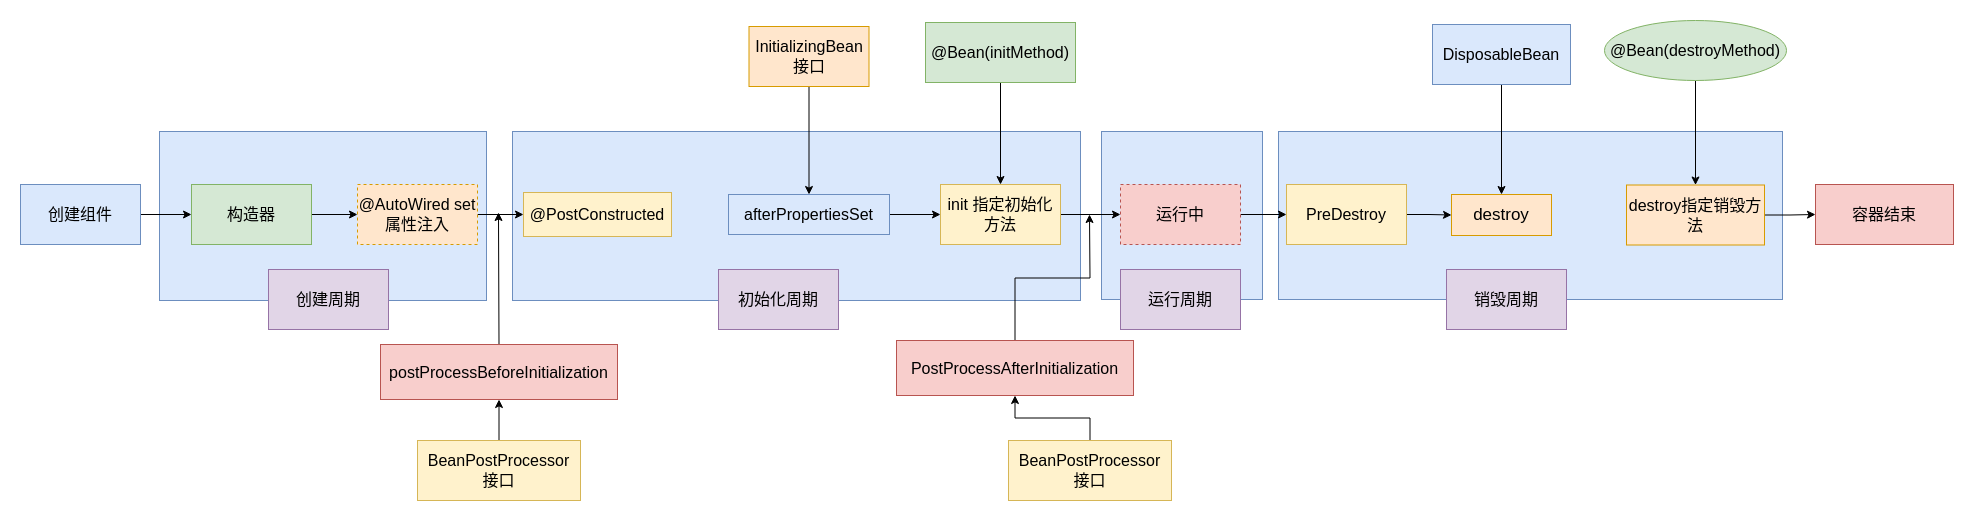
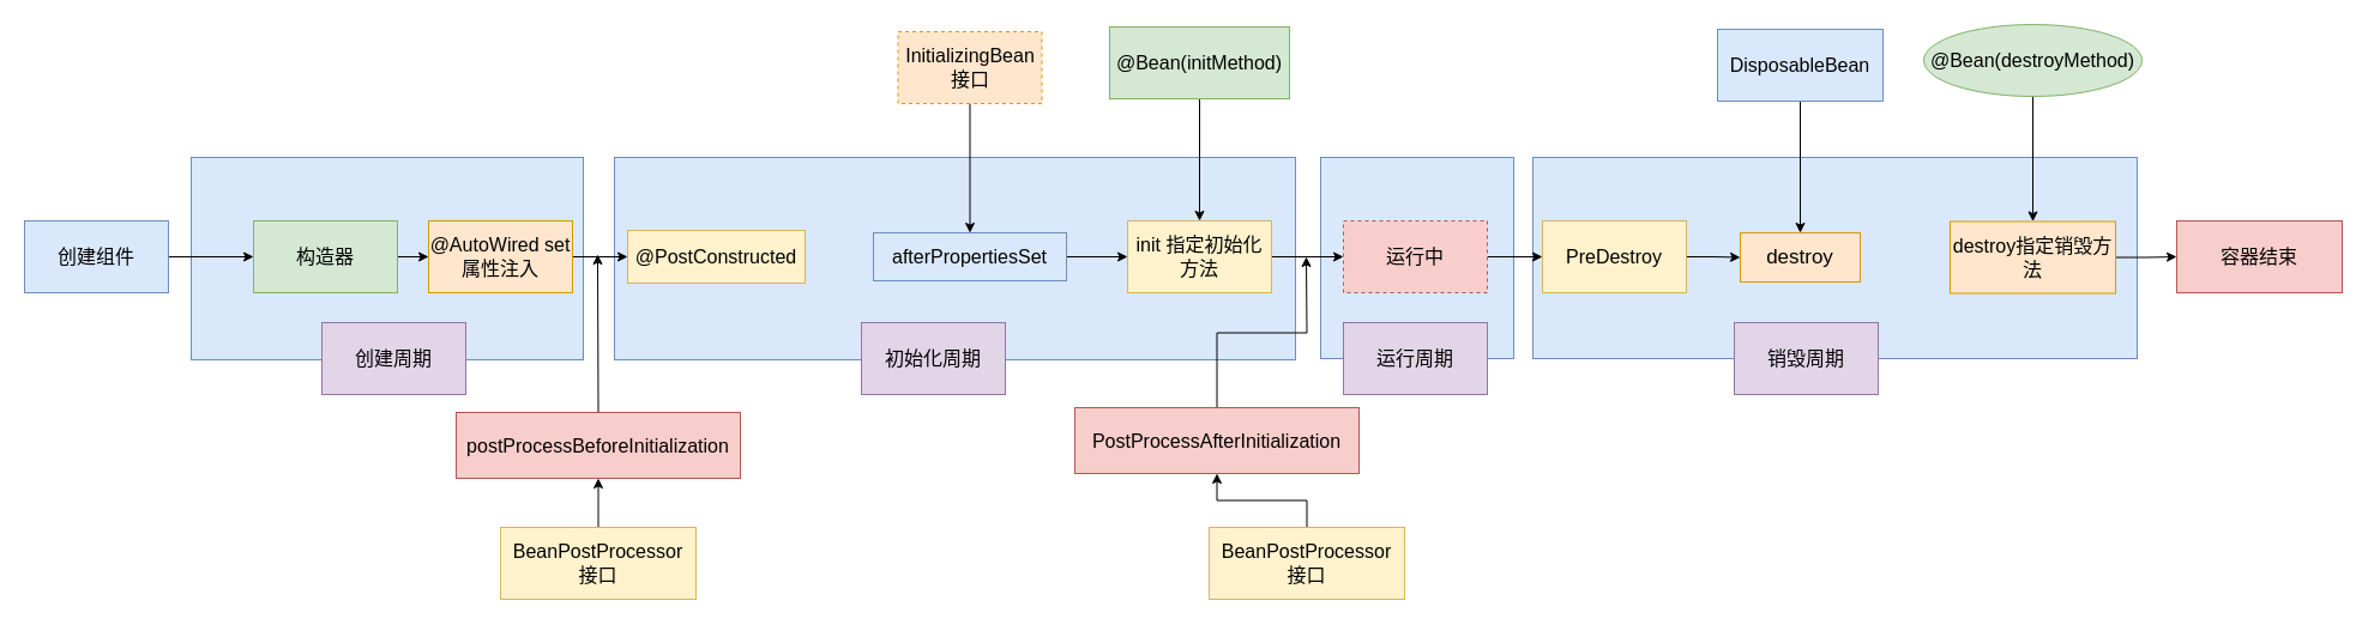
  <mxCell id="0" />
  <mxCell id="1" parent="0" />
  <mxCell id="2" value="" style="rounded=0;whiteSpace=wrap;html=1;fillColor=#dae8fc;strokeColor=#6c8ebf;" vertex="1" parent="1"><mxGeometry x="1278" y="131" width="504" height="168" as="geometry" /></mxCell>
  <mxCell id="3" value="" style="rounded=0;whiteSpace=wrap;html=1;fillColor=#dae8fc;strokeColor=#6c8ebf;" vertex="1" parent="1"><mxGeometry x="1101" y="131" width="161" height="168" as="geometry" /></mxCell>
  <mxCell id="4" value="" style="rounded=0;whiteSpace=wrap;html=1;fillColor=#dae8fc;strokeColor=#6c8ebf;" vertex="1" parent="1"><mxGeometry x="512" y="131" width="568" height="169" as="geometry" /></mxCell>
  <mxCell id="5" value="" style="rounded=0;whiteSpace=wrap;html=1;fillColor=#dae8fc;strokeColor=#6c8ebf;" vertex="1" parent="1"><mxGeometry x="159" y="131" width="327" height="169" as="geometry" /></mxCell>
  <mxCell id="6" style="edgeStyle=orthogonalEdgeStyle;rounded=0;orthogonalLoop=1;jettySize=auto;html=1;exitX=1;exitY=0.5;exitDx=0;exitDy=0;" edge="1" parent="1" source="7" target="9"><mxGeometry relative="1" as="geometry" /></mxCell>
  <mxCell id="7" value="创建组件" style="rounded=0;whiteSpace=wrap;html=1;fillColor=#dae8fc;labelBorderColor=none;labelBackgroundColor=none;fontSize=16;verticalAlign=middle;textShadow=0;strokeColor=#6c8ebf;" vertex="1" parent="1"><mxGeometry x="20" y="184" width="120" height="60" as="geometry" /></mxCell>
  <mxCell id="8" style="edgeStyle=orthogonalEdgeStyle;rounded=0;orthogonalLoop=1;jettySize=auto;html=1;exitX=1;exitY=0.5;exitDx=0;exitDy=0;" edge="1" parent="1" source="9" target="11"><mxGeometry relative="1" as="geometry" /></mxCell>
- <mxCell id="9" value="构造器" style="rounded=0;whiteSpace=wrap;html=1;fillColor=#d5e8d4;labelBorderColor=none;labelBackgroundColor=none;fontSize=16;verticalAlign=middle;strokeColor=#82b366;" vertex="1" parent="1"><mxGeometry x="191" y="184" width="120" height="60" as="geometry" /></mxCell>
+ <mxCell id="9" value="构造器" style="rounded=0;whiteSpace=wrap;html=1;fillColor=#d5e8d4;labelBorderColor=none;labelBackgroundColor=none;fontSize=16;verticalAlign=middle;strokeColor=#82b366;" vertex="1" parent="1"><mxGeometry x="211" y="184" width="120" height="60" as="geometry" /></mxCell>
  <mxCell id="10" style="edgeStyle=orthogonalEdgeStyle;rounded=0;orthogonalLoop=1;jettySize=auto;html=1;exitX=1;exitY=0.5;exitDx=0;exitDy=0;" edge="1" parent="1" source="11" target="12"><mxGeometry relative="1" as="geometry" /></mxCell>
- <mxCell id="11" value="@AutoWired set 属性注入" style="rounded=0;whiteSpace=wrap;html=1;fillColor=#ffe6cc;labelBorderColor=none;labelBackgroundColor=none;fontSize=16;verticalAlign=middle;strokeColor=#d79b00;dashed=1;" vertex="1" parent="1"><mxGeometry x="357" y="184" width="120" height="60" as="geometry" /></mxCell>
+ <mxCell id="11" value="@AutoWired set 属性注入" style="rounded=0;whiteSpace=wrap;html=1;fillColor=#ffe6cc;labelBorderColor=none;labelBackgroundColor=none;fontSize=16;verticalAlign=middle;strokeColor=#d79b00;" vertex="1" parent="1"><mxGeometry x="357" y="184" width="120" height="60" as="geometry" /></mxCell>
  <mxCell id="12" value="@PostConstructed" style="rounded=0;whiteSpace=wrap;html=1;fillColor=#fff2cc;labelBorderColor=none;labelBackgroundColor=none;fontSize=16;verticalAlign=middle;strokeColor=#d6b656;" vertex="1" parent="1"><mxGeometry x="523" y="192" width="148" height="44" as="geometry" /></mxCell>
  <mxCell id="13" style="edgeStyle=orthogonalEdgeStyle;rounded=0;orthogonalLoop=1;jettySize=auto;html=1;exitX=1;exitY=0.5;exitDx=0;exitDy=0;entryX=0;entryY=0.5;entryDx=0;entryDy=0;" edge="1" parent="1" source="14" target="24"><mxGeometry relative="1" as="geometry" /></mxCell>
  <mxCell id="14" value="afterPropertiesSet" style="rounded=0;whiteSpace=wrap;fillColor=#dae8fc;labelBorderColor=none;labelBackgroundColor=none;fontSize=16;verticalAlign=middle;strokeColor=#6c8ebf;" vertex="1" parent="1"><mxGeometry x="728" y="194" width="161" height="40" as="geometry" /></mxCell>
  <mxCell id="15" style="edgeStyle=orthogonalEdgeStyle;rounded=0;orthogonalLoop=1;jettySize=auto;html=1;exitX=0.5;exitY=1;exitDx=0;exitDy=0;" edge="1" parent="1" source="16" target="14"><mxGeometry relative="1" as="geometry" /></mxCell>
- <mxCell id="16" value="InitializingBean&#10;接口" style="rounded=0;whiteSpace=wrap;fillColor=#ffe6cc;labelBorderColor=none;labelBackgroundColor=none;fontSize=16;verticalAlign=middle;strokeColor=#d79b00;" vertex="1" parent="1"><mxGeometry x="748.5" y="26" width="120" height="60" as="geometry" /></mxCell>
+ <mxCell id="16" value="InitializingBean&#10;接口" style="rounded=0;whiteSpace=wrap;fillColor=#ffe6cc;labelBorderColor=none;labelBackgroundColor=none;fontSize=16;verticalAlign=middle;strokeColor=#d79b00;dashed=1;" vertex="1" parent="1"><mxGeometry x="748.5" y="26" width="120" height="60" as="geometry" /></mxCell>
  <mxCell id="17" style="edgeStyle=orthogonalEdgeStyle;rounded=0;orthogonalLoop=1;jettySize=auto;html=1;exitX=0.5;exitY=0;exitDx=0;exitDy=0;" edge="1" parent="1" source="18"><mxGeometry relative="1" as="geometry"><mxPoint x="498" y="212" as="targetPoint" /></mxGeometry></mxCell>
  <mxCell id="18" value="postProcessBeforeInitialization" style="rounded=0;whiteSpace=wrap;fillColor=#f8cecc;labelBorderColor=none;labelBackgroundColor=none;fontSize=16;verticalAlign=middle;strokeColor=#b85450;" vertex="1" parent="1"><mxGeometry x="380" y="344" width="237" height="55" as="geometry" /></mxCell>
  <mxCell id="19" style="edgeStyle=orthogonalEdgeStyle;rounded=0;orthogonalLoop=1;jettySize=auto;html=1;exitX=0.5;exitY=0;exitDx=0;exitDy=0;" edge="1" parent="1" source="20"><mxGeometry relative="1" as="geometry"><mxPoint x="1089" y="214" as="targetPoint" /></mxGeometry></mxCell>
  <mxCell id="20" value="PostProcessAfterInitialization" style="rounded=0;whiteSpace=wrap;fillColor=#f8cecc;labelBorderColor=none;labelBackgroundColor=none;fontSize=16;verticalAlign=middle;strokeColor=#b85450;" vertex="1" parent="1"><mxGeometry x="896" y="340" width="237" height="55" as="geometry" /></mxCell>
  <mxCell id="21" style="edgeStyle=orthogonalEdgeStyle;rounded=0;orthogonalLoop=1;jettySize=auto;html=1;exitX=0.5;exitY=0;exitDx=0;exitDy=0;entryX=0.5;entryY=1;entryDx=0;entryDy=0;" edge="1" parent="1" source="22" target="18"><mxGeometry relative="1" as="geometry" /></mxCell>
  <mxCell id="22" value="BeanPostProcessor&#10;接口" style="rounded=0;whiteSpace=wrap;fillColor=#fff2cc;labelBorderColor=none;labelBackgroundColor=none;fontSize=16;verticalAlign=middle;strokeColor=#d6b656;" vertex="1" parent="1"><mxGeometry x="417" y="440" width="163" height="60" as="geometry" /></mxCell>
  <mxCell id="23" style="edgeStyle=orthogonalEdgeStyle;rounded=0;orthogonalLoop=1;jettySize=auto;html=1;exitX=1;exitY=0.5;exitDx=0;exitDy=0;" edge="1" parent="1" source="24" target="26"><mxGeometry relative="1" as="geometry" /></mxCell>
  <mxCell id="24" value="init 指定初始化方法" style="rounded=0;whiteSpace=wrap;html=1;fillColor=#fff2cc;labelBorderColor=none;labelBackgroundColor=none;fontSize=16;verticalAlign=middle;strokeColor=#d6b656;" vertex="1" parent="1"><mxGeometry x="940" y="184" width="120" height="60" as="geometry" /></mxCell>
  <mxCell id="25" style="edgeStyle=orthogonalEdgeStyle;rounded=0;orthogonalLoop=1;jettySize=auto;html=1;exitX=1;exitY=0.5;exitDx=0;exitDy=0;" edge="1" parent="1" source="26" target="28"><mxGeometry relative="1" as="geometry" /></mxCell>
  <mxCell id="26" value="运行中" style="rounded=0;whiteSpace=wrap;html=1;fillColor=#f8cecc;labelBorderColor=none;labelBackgroundColor=none;fontSize=16;verticalAlign=middle;strokeColor=#b85450;dashed=1;" vertex="1" parent="1"><mxGeometry x="1120" y="184" width="120" height="60" as="geometry" /></mxCell>
  <mxCell id="27" style="edgeStyle=orthogonalEdgeStyle;rounded=0;orthogonalLoop=1;jettySize=auto;html=1;exitX=1;exitY=0.5;exitDx=0;exitDy=0;" edge="1" parent="1" source="28" target="31"><mxGeometry relative="1" as="geometry" /></mxCell>
  <mxCell id="28" value="PreDestroy" style="rounded=0;whiteSpace=wrap;fillColor=#fff2cc;labelBorderColor=none;labelBackgroundColor=none;fontSize=16;verticalAlign=middle;strokeColor=#d6b656;" vertex="1" parent="1"><mxGeometry x="1286" y="184" width="120" height="60" as="geometry" /></mxCell>
  <mxCell id="29" style="edgeStyle=orthogonalEdgeStyle;rounded=0;orthogonalLoop=1;jettySize=auto;html=1;exitX=0.5;exitY=1;exitDx=0;exitDy=0;" edge="1" parent="1" source="30" target="31"><mxGeometry relative="1" as="geometry" /></mxCell>
  <mxCell id="30" value="DisposableBean" style="rounded=0;whiteSpace=wrap;fillColor=#dae8fc;labelBorderColor=none;labelBackgroundColor=none;fontSize=16;verticalAlign=middle;strokeColor=#6c8ebf;" vertex="1" parent="1"><mxGeometry x="1432" y="24" width="138" height="60" as="geometry" /></mxCell>
  <mxCell id="31" value="destroy" style="rounded=0;whiteSpace=wrap;fillColor=#ffe6cc;labelBorderColor=none;labelBackgroundColor=none;fontSize=17;verticalAlign=middle;strokeColor=#d79b00;" vertex="1" parent="1"><mxGeometry x="1451" y="194" width="100" height="41" as="geometry" /></mxCell>
  <mxCell id="32" style="edgeStyle=orthogonalEdgeStyle;rounded=0;orthogonalLoop=1;jettySize=auto;html=1;exitX=1;exitY=0.5;exitDx=0;exitDy=0;" edge="1" parent="1" source="33" target="34"><mxGeometry relative="1" as="geometry" /></mxCell>
  <mxCell id="33" value="destroy指定销毁方法" style="rounded=0;whiteSpace=wrap;fillColor=#ffe6cc;labelBorderColor=none;labelBackgroundColor=none;fontSize=16;verticalAlign=middle;strokeColor=#d79b00;" vertex="1" parent="1"><mxGeometry x="1626" y="184.5" width="138" height="60" as="geometry" /></mxCell>
  <mxCell id="34" value="容器结束" style="rounded=0;whiteSpace=wrap;fillColor=#f8cecc;labelBorderColor=none;labelBackgroundColor=none;fontSize=16;verticalAlign=middle;strokeColor=#b85450;" vertex="1" parent="1"><mxGeometry x="1815" y="184" width="138" height="60" as="geometry" /></mxCell>
  <mxCell id="35" style="edgeStyle=orthogonalEdgeStyle;rounded=0;orthogonalLoop=1;jettySize=auto;html=1;exitX=0.5;exitY=1;exitDx=0;exitDy=0;" edge="1" parent="1" source="36" target="24"><mxGeometry relative="1" as="geometry" /></mxCell>
  <mxCell id="36" value="@Bean(initMethod)" style="rounded=0;whiteSpace=wrap;fillColor=#d5e8d4;labelBorderColor=none;labelBackgroundColor=none;fontSize=16;verticalAlign=middle;strokeColor=#82b366;" vertex="1" parent="1"><mxGeometry x="925" y="22" width="150" height="60" as="geometry" /></mxCell>
  <mxCell id="37" style="edgeStyle=orthogonalEdgeStyle;rounded=0;orthogonalLoop=1;jettySize=auto;html=1;exitX=0.5;exitY=0;exitDx=0;exitDy=0;entryX=0.5;entryY=1;entryDx=0;entryDy=0;" edge="1" parent="1" source="38" target="20"><mxGeometry relative="1" as="geometry" /></mxCell>
  <mxCell id="38" value="BeanPostProcessor&#10;接口" style="rounded=0;whiteSpace=wrap;fillColor=#fff2cc;labelBorderColor=none;labelBackgroundColor=none;fontSize=16;verticalAlign=middle;strokeColor=#d6b656;" vertex="1" parent="1"><mxGeometry x="1008" y="440" width="163" height="60" as="geometry" /></mxCell>
  <mxCell id="39" style="edgeStyle=orthogonalEdgeStyle;rounded=0;orthogonalLoop=1;jettySize=auto;html=1;exitX=0.5;exitY=1;exitDx=0;exitDy=0;" edge="1" parent="1" source="40" target="33"><mxGeometry relative="1" as="geometry" /></mxCell>
  <mxCell id="40" value="@Bean(destroyMethod)" style="ellipse;whiteSpace=wrap;fillColor=#d5e8d4;labelBorderColor=none;labelBackgroundColor=none;fontSize=16;verticalAlign=middle;strokeColor=#82b366;" vertex="1" parent="1"><mxGeometry x="1604" y="20" width="182" height="60" as="geometry" /></mxCell>
  <mxCell id="41" value="&lt;font style=&quot;font-size: 16px;&quot;&gt;创建周期&lt;/font&gt;" style="rounded=0;whiteSpace=wrap;html=1;fillColor=#e1d5e7;strokeColor=#9673a6;" vertex="1" parent="1"><mxGeometry x="268" y="269" width="120" height="60" as="geometry" /></mxCell>
  <mxCell id="42" value="&lt;font style=&quot;font-size: 16px;&quot;&gt;初始化周期&lt;/font&gt;" style="rounded=0;whiteSpace=wrap;html=1;fillColor=#e1d5e7;strokeColor=#9673a6;" vertex="1" parent="1"><mxGeometry x="718" y="269" width="120" height="60" as="geometry" /></mxCell>
  <mxCell id="43" value="&lt;font style=&quot;font-size: 16px;&quot;&gt;运行周期&lt;/font&gt;" style="rounded=0;whiteSpace=wrap;html=1;fillColor=#e1d5e7;strokeColor=#9673a6;" vertex="1" parent="1"><mxGeometry x="1120" y="269" width="120" height="60" as="geometry" /></mxCell>
  <mxCell id="44" value="&lt;font style=&quot;font-size: 16px;&quot;&gt;销毁周期&lt;/font&gt;" style="rounded=0;whiteSpace=wrap;html=1;fillColor=#e1d5e7;strokeColor=#9673a6;" vertex="1" parent="1"><mxGeometry x="1446" y="269" width="120" height="60" as="geometry" /></mxCell>
